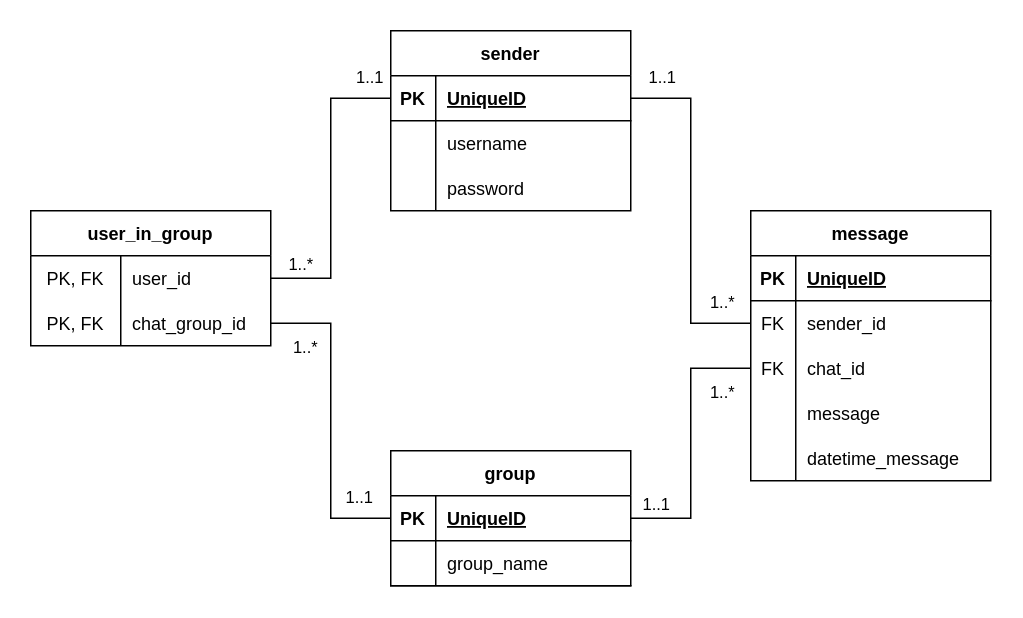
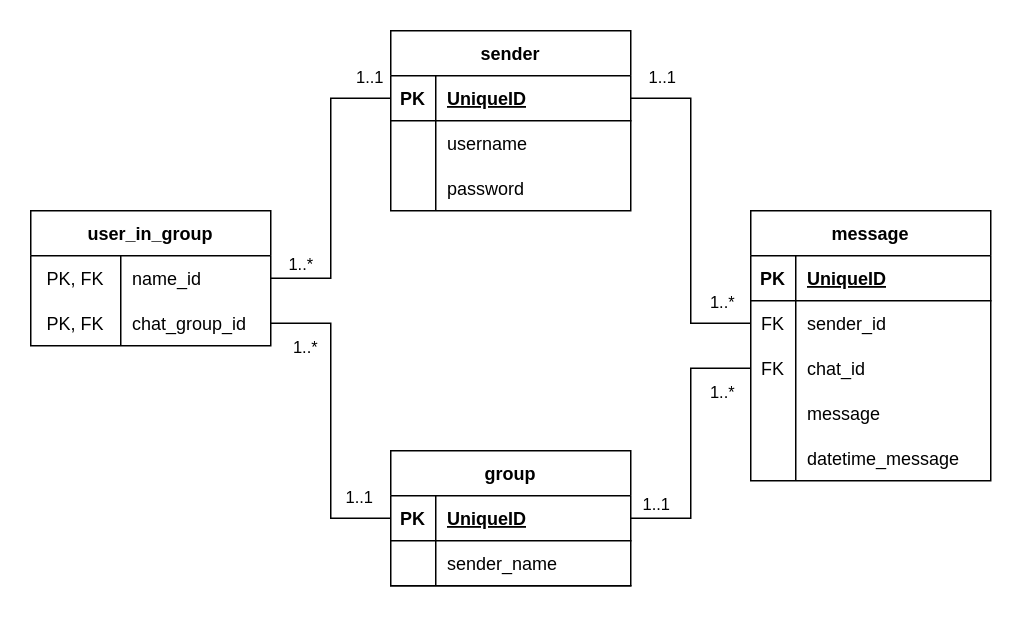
  <mxCell id="0" />
  <mxCell id="1" parent="0" />
  <mxCell id="2" value="sender" style="shape=table;startSize=30;container=1;collapsible=1;childLayout=tableLayout;fixedRows=1;rowLines=0;fontStyle=1;align=center;resizeLast=1;" vertex="1" parent="1"><mxGeometry x="260" y="20" width="160" height="120" as="geometry" /></mxCell>
  <mxCell id="3" value="" style="shape=tableRow;horizontal=0;startSize=0;swimlaneHead=0;swimlaneBody=0;fillColor=none;collapsible=0;dropTarget=0;points=[[0,0.5],[1,0.5]];portConstraint=eastwest;top=0;left=0;right=0;bottom=1;" vertex="1" parent="2"><mxGeometry y="30" width="160" height="30" as="geometry" /></mxCell>
  <mxCell id="4" value="PK" style="shape=partialRectangle;connectable=0;fillColor=none;top=0;left=0;bottom=0;right=0;fontStyle=1;overflow=hidden;" vertex="1" parent="3"><mxGeometry width="30" height="30" as="geometry"><mxRectangle width="30" height="30" as="alternateBounds" /></mxGeometry></mxCell>
  <mxCell id="5" value="UniqueID" style="shape=partialRectangle;connectable=0;fillColor=none;top=0;left=0;bottom=0;right=0;align=left;spacingLeft=6;fontStyle=5;overflow=hidden;" vertex="1" parent="3"><mxGeometry x="30" width="130" height="30" as="geometry"><mxRectangle width="130" height="30" as="alternateBounds" /></mxGeometry></mxCell>
  <mxCell id="6" value="" style="shape=tableRow;horizontal=0;startSize=0;swimlaneHead=0;swimlaneBody=0;fillColor=none;collapsible=0;dropTarget=0;points=[[0,0.5],[1,0.5]];portConstraint=eastwest;top=0;left=0;right=0;bottom=0;" vertex="1" parent="2"><mxGeometry y="60" width="160" height="30" as="geometry" /></mxCell>
  <mxCell id="7" value="" style="shape=partialRectangle;connectable=0;fillColor=none;top=0;left=0;bottom=0;right=0;editable=1;overflow=hidden;" vertex="1" parent="6"><mxGeometry width="30" height="30" as="geometry"><mxRectangle width="30" height="30" as="alternateBounds" /></mxGeometry></mxCell>
  <mxCell id="8" value="username" style="shape=partialRectangle;connectable=0;fillColor=none;top=0;left=0;bottom=0;right=0;align=left;spacingLeft=6;overflow=hidden;" vertex="1" parent="6"><mxGeometry x="30" width="130" height="30" as="geometry"><mxRectangle width="130" height="30" as="alternateBounds" /></mxGeometry></mxCell>
  <mxCell id="9" value="" style="shape=tableRow;horizontal=0;startSize=0;swimlaneHead=0;swimlaneBody=0;fillColor=none;collapsible=0;dropTarget=0;points=[[0,0.5],[1,0.5]];portConstraint=eastwest;top=0;left=0;right=0;bottom=0;" vertex="1" parent="2"><mxGeometry y="90" width="160" height="30" as="geometry" /></mxCell>
  <mxCell id="10" value="" style="shape=partialRectangle;connectable=0;fillColor=none;top=0;left=0;bottom=0;right=0;editable=1;overflow=hidden;" vertex="1" parent="9"><mxGeometry width="30" height="30" as="geometry"><mxRectangle width="30" height="30" as="alternateBounds" /></mxGeometry></mxCell>
  <mxCell id="11" value="password" style="shape=partialRectangle;connectable=0;fillColor=none;top=0;left=0;bottom=0;right=0;align=left;spacingLeft=6;overflow=hidden;" vertex="1" parent="9"><mxGeometry x="30" width="130" height="30" as="geometry"><mxRectangle width="130" height="30" as="alternateBounds" /></mxGeometry></mxCell>
  <mxCell id="12" style="edgeStyle=elbowEdgeStyle;rounded=0;orthogonalLoop=1;jettySize=auto;html=1;entryX=0;entryY=0.5;entryDx=0;entryDy=0;endArrow=none;endFill=0;exitX=1;exitY=0.5;exitDx=0;exitDy=0;" edge="1" parent="1" source="16" target="29"><mxGeometry relative="1" as="geometry"><Array as="points"><mxPoint x="460" y="330" /></Array></mxGeometry></mxCell>
  <mxCell id="13" value="1..*" style="edgeLabel;html=1;align=center;verticalAlign=middle;resizable=0;points=[];" vertex="1" connectable="0" parent="12"><mxGeometry x="0.704" relative="1" as="geometry"><mxPoint x="7" y="15" as="offset" /></mxGeometry></mxCell>
  <mxCell id="14" value="1..1" style="edgeLabel;html=1;align=center;verticalAlign=middle;resizable=0;points=[];" vertex="1" connectable="0" parent="12"><mxGeometry x="-0.82" y="1" relative="1" as="geometry"><mxPoint y="-9" as="offset" /></mxGeometry></mxCell>
  <mxCell id="15" value="group" style="shape=table;startSize=30;container=1;collapsible=1;childLayout=tableLayout;fixedRows=1;rowLines=0;fontStyle=1;align=center;resizeLast=1;" vertex="1" parent="1"><mxGeometry x="260" y="300" width="160" height="90" as="geometry" /></mxCell>
  <mxCell id="16" value="" style="shape=tableRow;horizontal=0;startSize=0;swimlaneHead=0;swimlaneBody=0;fillColor=none;collapsible=0;dropTarget=0;points=[[0,0.5],[1,0.5]];portConstraint=eastwest;top=0;left=0;right=0;bottom=1;" vertex="1" parent="15"><mxGeometry y="30" width="160" height="30" as="geometry" /></mxCell>
  <mxCell id="17" value="PK" style="shape=partialRectangle;connectable=0;fillColor=none;top=0;left=0;bottom=0;right=0;fontStyle=1;overflow=hidden;" vertex="1" parent="16"><mxGeometry width="30" height="30" as="geometry"><mxRectangle width="30" height="30" as="alternateBounds" /></mxGeometry></mxCell>
  <mxCell id="18" value="UniqueID" style="shape=partialRectangle;connectable=0;fillColor=none;top=0;left=0;bottom=0;right=0;align=left;spacingLeft=6;fontStyle=5;overflow=hidden;" vertex="1" parent="16"><mxGeometry x="30" width="130" height="30" as="geometry"><mxRectangle width="130" height="30" as="alternateBounds" /></mxGeometry></mxCell>
  <mxCell id="19" value="" style="shape=tableRow;horizontal=0;startSize=0;swimlaneHead=0;swimlaneBody=0;fillColor=none;collapsible=0;dropTarget=0;points=[[0,0.5],[1,0.5]];portConstraint=eastwest;top=0;left=0;right=0;bottom=1;" vertex="1" parent="15"><mxGeometry y="60" width="160" height="30" as="geometry" /></mxCell>
  <mxCell id="20" value="" style="shape=partialRectangle;connectable=0;fillColor=none;top=0;left=0;bottom=0;right=0;fontStyle=1;overflow=hidden;" vertex="1" parent="19"><mxGeometry width="30" height="30" as="geometry"><mxRectangle width="30" height="30" as="alternateBounds" /></mxGeometry></mxCell>
- <mxCell id="21" value="group_name" style="shape=partialRectangle;connectable=0;fillColor=none;top=0;left=0;bottom=0;right=0;align=left;spacingLeft=6;fontStyle=0;overflow=hidden;" vertex="1" parent="19"><mxGeometry x="30" width="130" height="30" as="geometry"><mxRectangle width="130" height="30" as="alternateBounds" /></mxGeometry></mxCell>
+ <mxCell id="21" value="sender_name" style="shape=partialRectangle;connectable=0;fillColor=none;top=0;left=0;bottom=0;right=0;align=left;spacingLeft=6;fontStyle=0;overflow=hidden;" vertex="1" parent="19"><mxGeometry x="30" width="130" height="30" as="geometry"><mxRectangle width="130" height="30" as="alternateBounds" /></mxGeometry></mxCell>
  <mxCell id="22" value="message" style="shape=table;startSize=30;container=1;collapsible=1;childLayout=tableLayout;fixedRows=1;rowLines=0;fontStyle=1;align=center;resizeLast=1;" vertex="1" parent="1"><mxGeometry x="500" y="140" width="160" height="180" as="geometry" /></mxCell>
  <mxCell id="23" value="" style="shape=tableRow;horizontal=0;startSize=0;swimlaneHead=0;swimlaneBody=0;fillColor=none;collapsible=0;dropTarget=0;points=[[0,0.5],[1,0.5]];portConstraint=eastwest;top=0;left=0;right=0;bottom=1;" vertex="1" parent="22"><mxGeometry y="30" width="160" height="30" as="geometry" /></mxCell>
  <mxCell id="24" value="PK" style="shape=partialRectangle;connectable=0;fillColor=none;top=0;left=0;bottom=0;right=0;fontStyle=1;overflow=hidden;" vertex="1" parent="23"><mxGeometry width="30" height="30" as="geometry"><mxRectangle width="30" height="30" as="alternateBounds" /></mxGeometry></mxCell>
  <mxCell id="25" value="UniqueID" style="shape=partialRectangle;connectable=0;fillColor=none;top=0;left=0;bottom=0;right=0;align=left;spacingLeft=6;fontStyle=5;overflow=hidden;" vertex="1" parent="23"><mxGeometry x="30" width="130" height="30" as="geometry"><mxRectangle width="130" height="30" as="alternateBounds" /></mxGeometry></mxCell>
  <mxCell id="26" value="" style="shape=tableRow;horizontal=0;startSize=0;swimlaneHead=0;swimlaneBody=0;fillColor=none;collapsible=0;dropTarget=0;points=[[0,0.5],[1,0.5]];portConstraint=eastwest;top=0;left=0;right=0;bottom=0;" vertex="1" parent="22"><mxGeometry y="60" width="160" height="30" as="geometry" /></mxCell>
  <mxCell id="27" value="FK" style="shape=partialRectangle;connectable=0;fillColor=none;top=0;left=0;bottom=0;right=0;editable=1;overflow=hidden;" vertex="1" parent="26"><mxGeometry width="30" height="30" as="geometry"><mxRectangle width="30" height="30" as="alternateBounds" /></mxGeometry></mxCell>
  <mxCell id="28" value="sender_id" style="shape=partialRectangle;connectable=0;fillColor=none;top=0;left=0;bottom=0;right=0;align=left;spacingLeft=6;overflow=hidden;" vertex="1" parent="26"><mxGeometry x="30" width="130" height="30" as="geometry"><mxRectangle width="130" height="30" as="alternateBounds" /></mxGeometry></mxCell>
  <mxCell id="29" value="" style="shape=tableRow;horizontal=0;startSize=0;swimlaneHead=0;swimlaneBody=0;fillColor=none;collapsible=0;dropTarget=0;points=[[0,0.5],[1,0.5]];portConstraint=eastwest;top=0;left=0;right=0;bottom=0;" vertex="1" parent="22"><mxGeometry y="90" width="160" height="30" as="geometry" /></mxCell>
  <mxCell id="30" value="FK" style="shape=partialRectangle;connectable=0;fillColor=none;top=0;left=0;bottom=0;right=0;editable=1;overflow=hidden;" vertex="1" parent="29"><mxGeometry width="30" height="30" as="geometry"><mxRectangle width="30" height="30" as="alternateBounds" /></mxGeometry></mxCell>
  <mxCell id="31" value="chat_id" style="shape=partialRectangle;connectable=0;fillColor=none;top=0;left=0;bottom=0;right=0;align=left;spacingLeft=6;overflow=hidden;" vertex="1" parent="29"><mxGeometry x="30" width="130" height="30" as="geometry"><mxRectangle width="130" height="30" as="alternateBounds" /></mxGeometry></mxCell>
  <mxCell id="32" value="" style="shape=tableRow;horizontal=0;startSize=0;swimlaneHead=0;swimlaneBody=0;fillColor=none;collapsible=0;dropTarget=0;points=[[0,0.5],[1,0.5]];portConstraint=eastwest;top=0;left=0;right=0;bottom=0;" vertex="1" parent="22"><mxGeometry y="120" width="160" height="30" as="geometry" /></mxCell>
  <mxCell id="33" value="" style="shape=partialRectangle;connectable=0;fillColor=none;top=0;left=0;bottom=0;right=0;editable=1;overflow=hidden;" vertex="1" parent="32"><mxGeometry width="30" height="30" as="geometry"><mxRectangle width="30" height="30" as="alternateBounds" /></mxGeometry></mxCell>
  <mxCell id="34" value="message" style="shape=partialRectangle;connectable=0;fillColor=none;top=0;left=0;bottom=0;right=0;align=left;spacingLeft=6;overflow=hidden;" vertex="1" parent="32"><mxGeometry x="30" width="130" height="30" as="geometry"><mxRectangle width="130" height="30" as="alternateBounds" /></mxGeometry></mxCell>
  <mxCell id="35" value="" style="shape=tableRow;horizontal=0;startSize=0;swimlaneHead=0;swimlaneBody=0;fillColor=none;collapsible=0;dropTarget=0;points=[[0,0.5],[1,0.5]];portConstraint=eastwest;top=0;left=0;right=0;bottom=0;" vertex="1" parent="22"><mxGeometry y="150" width="160" height="30" as="geometry" /></mxCell>
  <mxCell id="36" value="" style="shape=partialRectangle;connectable=0;fillColor=none;top=0;left=0;bottom=0;right=0;editable=1;overflow=hidden;" vertex="1" parent="35"><mxGeometry width="30" height="30" as="geometry"><mxRectangle width="30" height="30" as="alternateBounds" /></mxGeometry></mxCell>
  <mxCell id="37" value="datetime_message" style="shape=partialRectangle;connectable=0;fillColor=none;top=0;left=0;bottom=0;right=0;align=left;spacingLeft=6;overflow=hidden;" vertex="1" parent="35"><mxGeometry x="30" width="130" height="30" as="geometry"><mxRectangle width="130" height="30" as="alternateBounds" /></mxGeometry></mxCell>
  <mxCell id="38" value="user_in_group" style="shape=table;startSize=30;container=1;collapsible=1;childLayout=tableLayout;fixedRows=1;rowLines=0;fontStyle=1;align=center;resizeLast=1;" vertex="1" parent="1"><mxGeometry x="20" y="140" width="160" height="90" as="geometry" /></mxCell>
  <mxCell id="39" value="" style="shape=tableRow;horizontal=0;startSize=0;swimlaneHead=0;swimlaneBody=0;fillColor=none;collapsible=0;dropTarget=0;points=[[0,0.5],[1,0.5]];portConstraint=eastwest;top=0;left=0;right=0;bottom=0;" vertex="1" parent="38"><mxGeometry y="30" width="160" height="30" as="geometry" /></mxCell>
  <mxCell id="40" value="PK, FK" style="shape=partialRectangle;connectable=0;fillColor=none;top=0;left=0;bottom=0;right=0;editable=1;overflow=hidden;" vertex="1" parent="39"><mxGeometry width="60" height="30" as="geometry"><mxRectangle width="60" height="30" as="alternateBounds" /></mxGeometry></mxCell>
- <mxCell id="41" value="user_id" style="shape=partialRectangle;connectable=0;fillColor=none;top=0;left=0;bottom=0;right=0;align=left;spacingLeft=6;overflow=hidden;" vertex="1" parent="39"><mxGeometry x="60" width="100" height="30" as="geometry"><mxRectangle width="100" height="30" as="alternateBounds" /></mxGeometry></mxCell>
+ <mxCell id="41" value="name_id" style="shape=partialRectangle;connectable=0;fillColor=none;top=0;left=0;bottom=0;right=0;align=left;spacingLeft=6;overflow=hidden;" vertex="1" parent="39"><mxGeometry x="60" width="100" height="30" as="geometry"><mxRectangle width="100" height="30" as="alternateBounds" /></mxGeometry></mxCell>
  <mxCell id="42" value="" style="shape=tableRow;horizontal=0;startSize=0;swimlaneHead=0;swimlaneBody=0;fillColor=none;collapsible=0;dropTarget=0;points=[[0,0.5],[1,0.5]];portConstraint=eastwest;top=0;left=0;right=0;bottom=0;" vertex="1" parent="38"><mxGeometry y="60" width="160" height="30" as="geometry" /></mxCell>
  <mxCell id="43" value="PK, FK" style="shape=partialRectangle;connectable=0;fillColor=none;top=0;left=0;bottom=0;right=0;editable=1;overflow=hidden;" vertex="1" parent="42"><mxGeometry width="60" height="30" as="geometry"><mxRectangle width="60" height="30" as="alternateBounds" /></mxGeometry></mxCell>
  <mxCell id="44" value="chat_group_id" style="shape=partialRectangle;connectable=0;fillColor=none;top=0;left=0;bottom=0;right=0;align=left;spacingLeft=6;overflow=hidden;" vertex="1" parent="42"><mxGeometry x="60" width="100" height="30" as="geometry"><mxRectangle width="100" height="30" as="alternateBounds" /></mxGeometry></mxCell>
  <mxCell id="45" style="edgeStyle=elbowEdgeStyle;rounded=0;orthogonalLoop=1;jettySize=auto;html=1;exitX=0;exitY=0.5;exitDx=0;exitDy=0;entryX=1;entryY=0.5;entryDx=0;entryDy=0;endArrow=none;endFill=0;" edge="1" parent="1" source="3" target="39"><mxGeometry relative="1" as="geometry"><Array as="points"><mxPoint x="220" y="130" /><mxPoint x="170" y="110" /><mxPoint x="140" y="115" /></Array></mxGeometry></mxCell>
  <mxCell id="46" value="1..*" style="edgeLabel;html=1;align=center;verticalAlign=middle;resizable=0;points=[];" vertex="1" connectable="0" parent="45"><mxGeometry x="0.878" y="-1" relative="1" as="geometry"><mxPoint x="7" y="-9" as="offset" /></mxGeometry></mxCell>
  <mxCell id="47" value="1..1" style="edgeLabel;html=1;align=center;verticalAlign=middle;resizable=0;points=[];" vertex="1" connectable="0" parent="45"><mxGeometry x="-0.846" relative="1" as="geometry"><mxPoint y="-15" as="offset" /></mxGeometry></mxCell>
  <mxCell id="48" style="edgeStyle=elbowEdgeStyle;rounded=0;orthogonalLoop=1;jettySize=auto;html=1;endArrow=none;endFill=0;exitX=0;exitY=0.5;exitDx=0;exitDy=0;entryX=1;entryY=0.5;entryDx=0;entryDy=0;" edge="1" parent="1" source="16" target="42"><mxGeometry relative="1" as="geometry"><mxPoint x="110" y="245" as="targetPoint" /><mxPoint x="150" y="280" as="sourcePoint" /><Array as="points"><mxPoint x="220" y="290" /></Array></mxGeometry></mxCell>
  <mxCell id="49" value="1..*" style="edgeLabel;html=1;align=center;verticalAlign=middle;resizable=0;points=[];" vertex="1" connectable="0" parent="48"><mxGeometry x="0.786" y="1" relative="1" as="geometry"><mxPoint y="14" as="offset" /></mxGeometry></mxCell>
  <mxCell id="50" value="1..1" style="edgeLabel;html=1;align=center;verticalAlign=middle;resizable=0;points=[];" vertex="1" connectable="0" parent="48"><mxGeometry x="-0.776" y="-2" relative="1" as="geometry"><mxPoint x="2" y="-13" as="offset" /></mxGeometry></mxCell>
  <mxCell id="51" style="edgeStyle=elbowEdgeStyle;rounded=0;orthogonalLoop=1;jettySize=auto;html=1;exitX=1;exitY=0.5;exitDx=0;exitDy=0;entryX=0;entryY=0.5;entryDx=0;entryDy=0;endArrow=none;endFill=0;" edge="1" parent="1" source="3" target="26"><mxGeometry relative="1" as="geometry" /></mxCell>
  <mxCell id="52" value="1..1" style="edgeLabel;html=1;align=center;verticalAlign=middle;resizable=0;points=[];" vertex="1" connectable="0" parent="51"><mxGeometry x="-0.895" y="-1" relative="1" as="geometry"><mxPoint x="8" y="-16" as="offset" /></mxGeometry></mxCell>
  <mxCell id="53" value="1..*" style="edgeLabel;html=1;align=center;verticalAlign=middle;resizable=0;points=[];" vertex="1" connectable="0" parent="51"><mxGeometry x="0.763" y="1" relative="1" as="geometry"><mxPoint x="7" y="-14" as="offset" /></mxGeometry></mxCell>
  <mxCell id="54" style="edgeStyle=elbowEdgeStyle;rounded=0;orthogonalLoop=1;jettySize=auto;html=1;exitX=0.25;exitY=0;exitDx=0;exitDy=0;endArrow=none;endFill=0;" edge="1" parent="1" source="2" target="2"><mxGeometry relative="1" as="geometry" /></mxCell>
